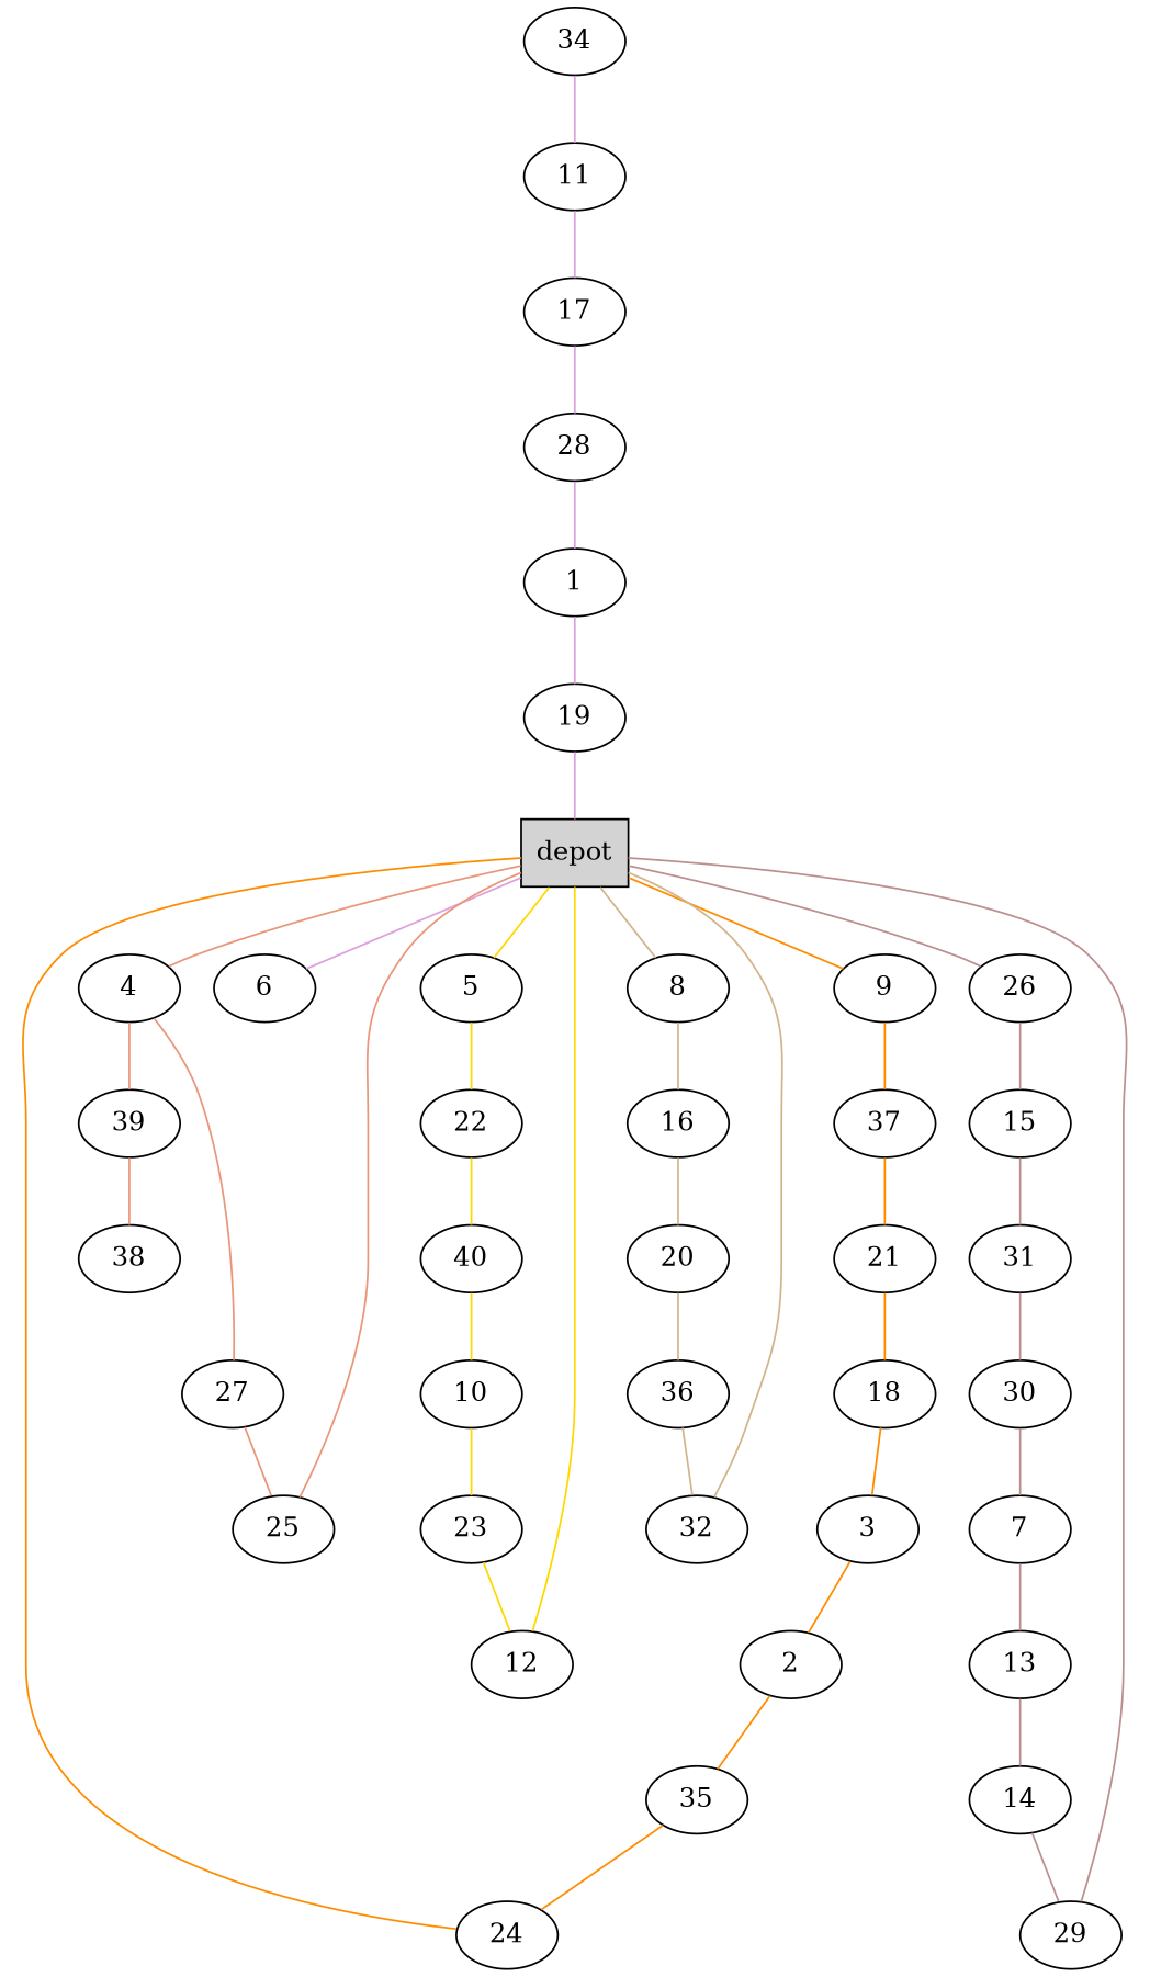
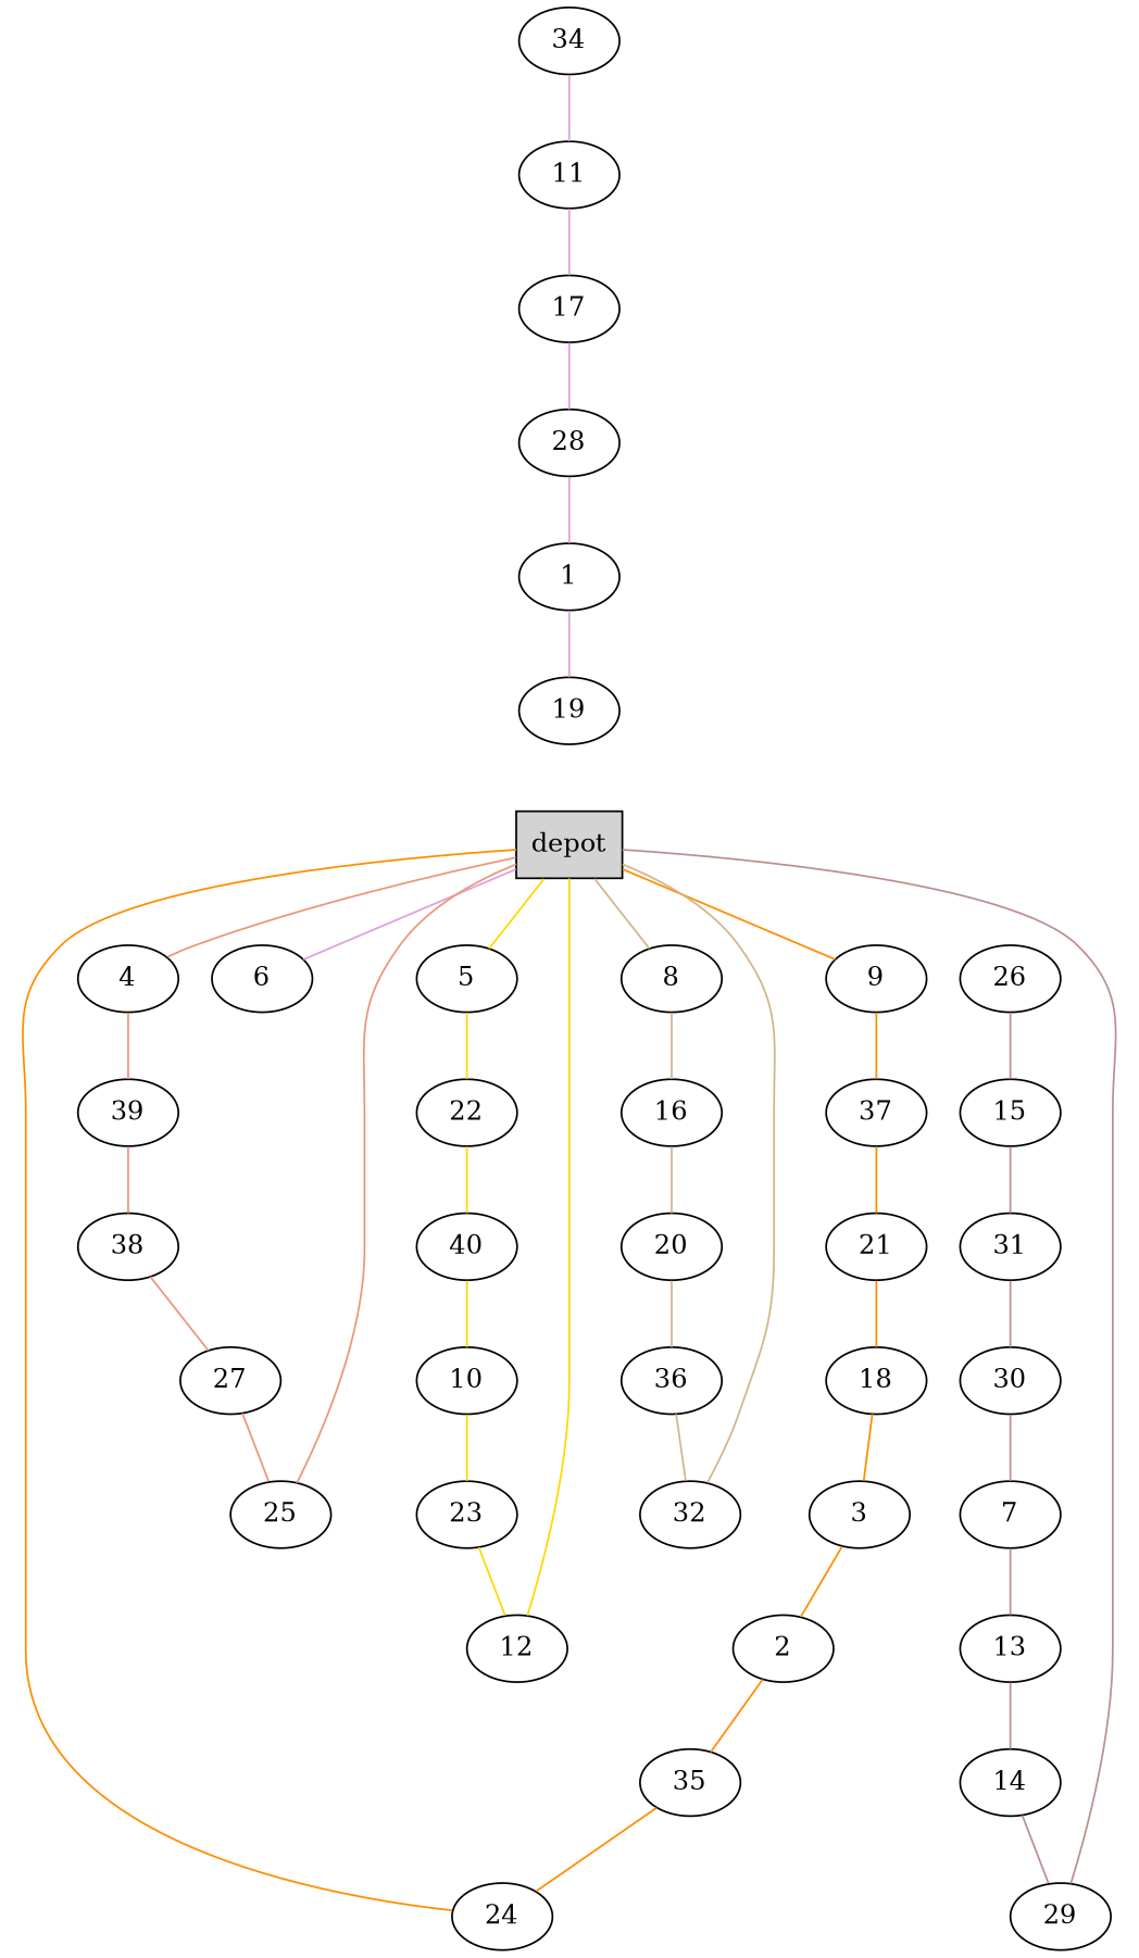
  graph {
    node [shape=ellipse]
    edge [color=darkorange]
    n1 [label=depot shape=box style=filled]
    4
    5
    6
    8
    9
    26
    39
    22
    16
    37
    15
    38
    27
    25
    40
    10
    23
    12
    34
    11
    17
    28
    1
    19
    20
    36
    32
    21
    18
    3
    2
    35
    24
    31
    30
    7
    13
    14
    29
    n1 -- 4 [color=darksalmon]
    n1 -- 5 [color=gold]
    n1 -- 6 [color=plum]
    n1 -- 8 [color=tan]
    n1 -- 9
-   n1 -- 26 [color=rosybrown]
    4 -- 39 [color=darksalmon]
    5 -- 22 [color=gold]
    8 -- 16 [color=tan]
    9 -- 37
    26 -- 15 [color=rosybrown]
    39 -- 38 [color=darksalmon]
    22 -- 40 [color=gold]
    16 -- 20 [color=tan]
    37 -- 21
    15 -- 31 [color=rosybrown]
-   4 -- 27 [color=darksalmon]
+   38 -- 27 [color=darksalmon]
    27 -- 25 [color=darksalmon]
    25 -- n1 [color=darksalmon]
    40 -- 10 [color=gold]
    10 -- 23 [color=gold]
    23 -- 12 [color=gold]
    12 -- n1 [color=gold]
    34 -- 11 [color=plum]
    11 -- 17 [color=plum]
    17 -- 28 [color=plum]
    28 -- 1 [color=plum]
    1 -- 19 [color=plum]
-   19 -- n1 [color=plum]
    20 -- 36 [color=tan]
    36 -- 32 [color=tan]
    32 -- n1 [color=tan]
    21 -- 18
    18 -- 3
    3 -- 2
    2 -- 35
    35 -- 24
    24 -- n1
    31 -- 30 [color=rosybrown]
    30 -- 7 [color=rosybrown]
    7 -- 13 [color=rosybrown]
    13 -- 14 [color=rosybrown]
    14 -- 29 [color=rosybrown]
    29 -- n1 [color=rosybrown]
  }
